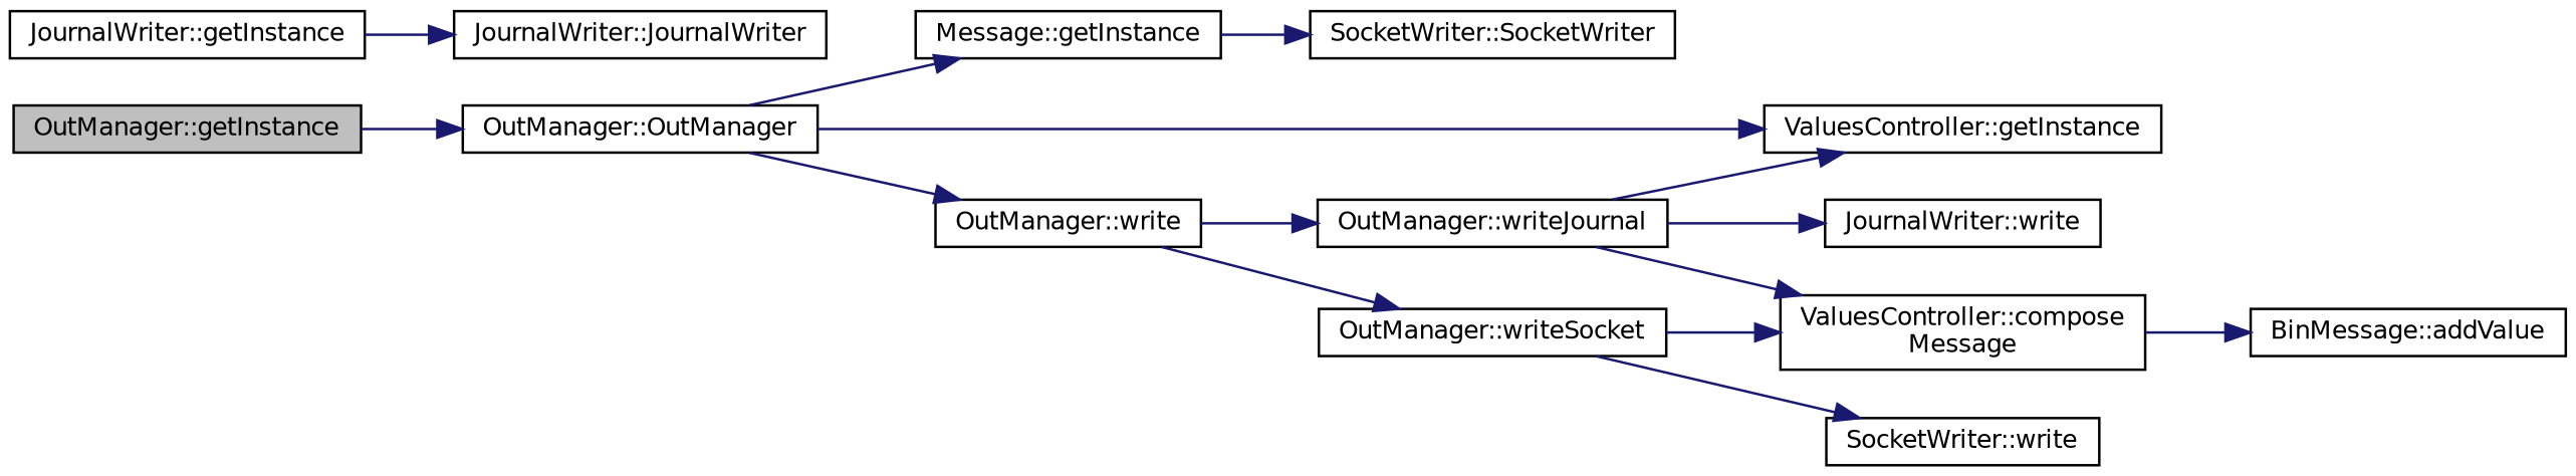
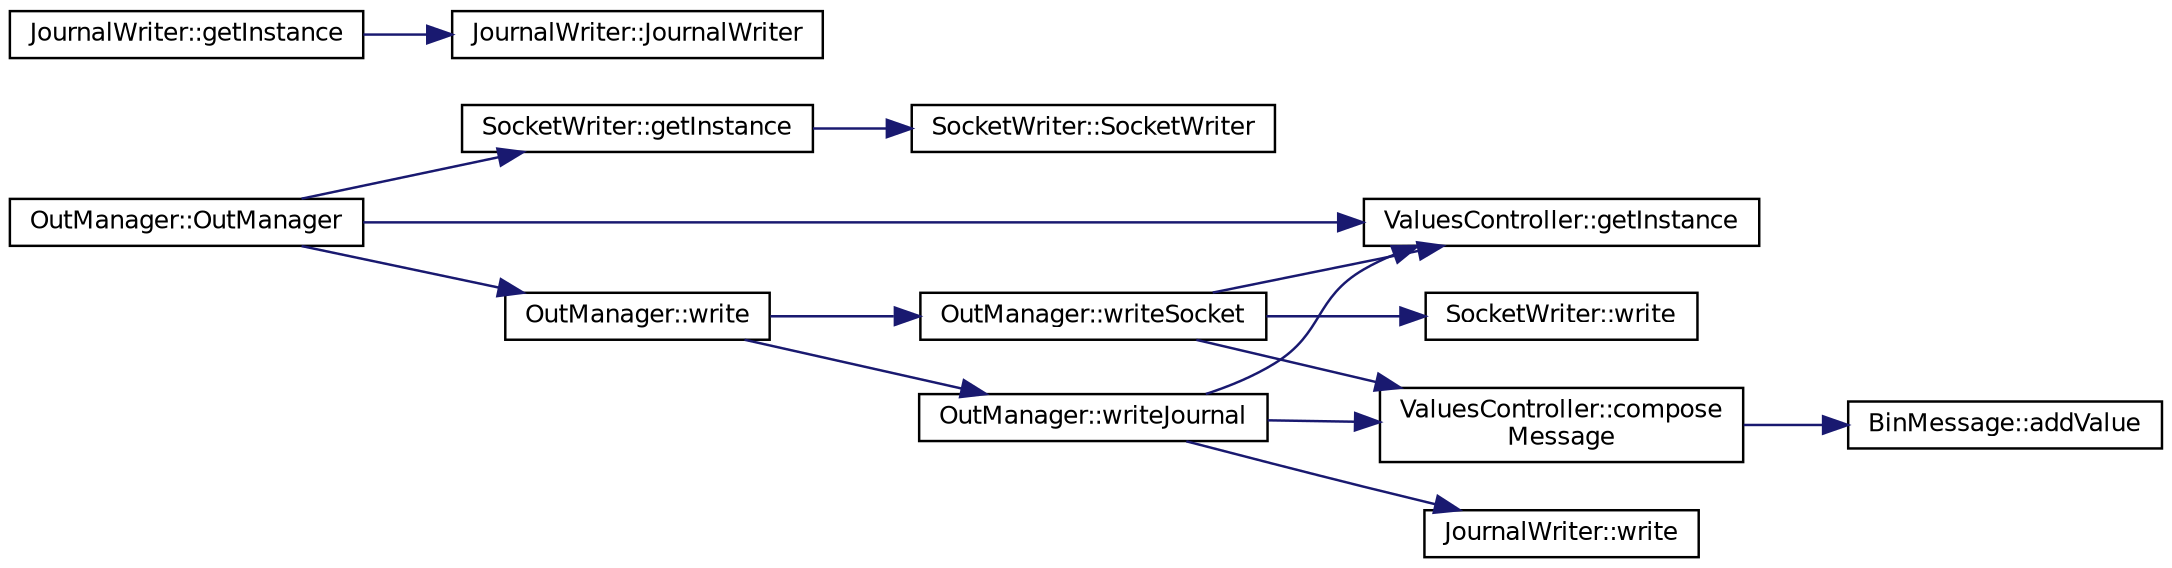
  digraph {
    rankdir=LR
    node [color=black fillcolor=white fontname=Helvetica fontsize=10 shape=record style=filled]
    edge [color=midnightblue fontname=Helvetica fontsize=10 labelfontname=Helvetica labelfontsize=10 style=solid]
-   n1 [fillcolor=grey75 fontcolor=black height=0.2 label="OutManager::getInstance" width=0.4]
    n2 [height=0.2 label="OutManager::OutManager" width=0.4]
-   n3 [height=0.2 label="Message::getInstance" width=0.4]
+   n3 [height=0.2 label="SocketWriter::getInstance" width=0.4]
    n4 [height=0.2 label="ValuesController::getInstance" width=0.4]
    n5 [height=0.2 label="OutManager::write" width=0.4]
    n6 [height=0.2 label="JournalWriter::getInstance" width=0.4]
    n7 [height=0.2 label="JournalWriter::JournalWriter" width=0.4]
    n8 [height=0.2 label="SocketWriter::SocketWriter" width=0.4]
    n9 [height=0.2 label="OutManager::writeJournal" width=0.4]
    n10 [height=0.2 label="OutManager::writeSocket" width=0.4]
    n11 [height=0.2 label="ValuesController::compose\lMessage" width=0.4]
    n12 [height=0.2 label="JournalWriter::write" width=0.4]
    n13 [height=0.2 label="SocketWriter::write" width=0.4]
    n14 [height=0.2 label="BinMessage::addValue" width=0.4]
-   n1 -> n2
    n2 -> n3
    n2 -> n4
    n2 -> n5
    n3 -> n8
    n5 -> n9
    n5 -> n10
    n6 -> n7
    n9 -> n4
    n9 -> n11
    n9 -> n12
+   n10 -> n4
    n10 -> n11
    n10 -> n13
    n11 -> n14
  }
